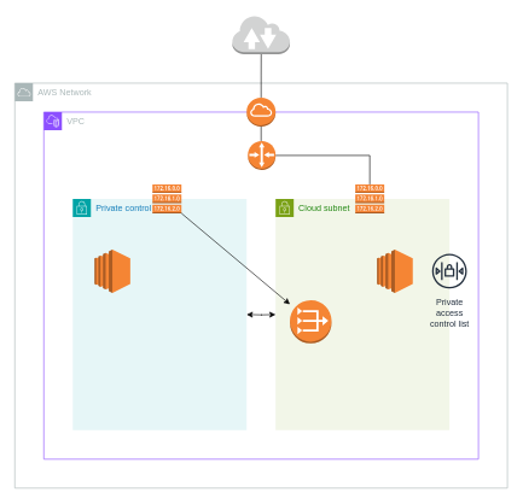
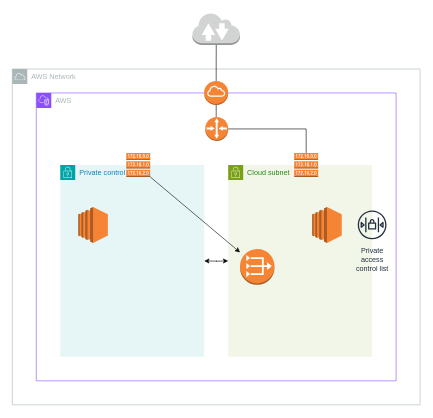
  <mxCell id="0" />
  <mxCell id="1" parent="0" />
  <mxCell id="2" value="Cloud subnet" style="points=[[0,0],[0.25,0],[0.5,0],[0.75,0],[1,0],[1,0.25],[1,0.5],[1,0.75],[1,1],[0.75,1],[0.5,1],[0.25,1],[0,1],[0,0.75],[0,0.5],[0,0.25]];outlineConnect=0;gradientColor=none;html=1;whiteSpace=wrap;fontSize=12;fontStyle=0;container=1;pointerEvents=0;collapsible=0;recursiveResize=0;shape=mxgraph.aws4.group;grIcon=mxgraph.aws4.group_security_group;grStroke=0;strokeColor=#7AA116;fillColor=#F2F6E8;verticalAlign=top;align=left;spacingLeft=30;fontColor=#248814;dashed=0;" parent="1" vertex="1"><mxGeometry x="380" y="274" width="240" height="320" as="geometry" /></mxCell>
  <mxCell id="3" value="AWS Network" style="sketch=0;outlineConnect=0;gradientColor=none;html=1;whiteSpace=wrap;fontSize=12;fontStyle=0;shape=mxgraph.aws4.group;grIcon=mxgraph.aws4.group_aws_cloud;strokeColor=#AAB7B8;fillColor=none;verticalAlign=top;align=left;spacingLeft=30;fontColor=#AAB7B8;dashed=0;movable=0;resizable=0;rotatable=0;deletable=0;editable=0;locked=1;connectable=0;" parent="1" vertex="1"><mxGeometry x="20" y="114" width="680" height="560" as="geometry" /></mxCell>
- <mxCell id="4" value="VPC" style="points=[[0,0],[0.25,0],[0.5,0],[0.75,0],[1,0],[1,0.25],[1,0.5],[1,0.75],[1,1],[0.75,1],[0.5,1],[0.25,1],[0,1],[0,0.75],[0,0.5],[0,0.25]];outlineConnect=0;gradientColor=none;html=1;whiteSpace=wrap;fontSize=12;fontStyle=0;container=1;pointerEvents=0;collapsible=0;recursiveResize=0;shape=mxgraph.aws4.group;grIcon=mxgraph.aws4.group_vpc2;strokeColor=#8C4FFF;fillColor=none;verticalAlign=top;align=left;spacingLeft=30;fontColor=#AAB7B8;dashed=0;movable=0;resizable=0;rotatable=0;deletable=0;editable=0;locked=1;connectable=0;" parent="1" vertex="1"><mxGeometry x="60" y="154" width="600" height="480" as="geometry" /></mxCell>
+ <mxCell id="4" value="AWS" style="points=[[0,0],[0.25,0],[0.5,0],[0.75,0],[1,0],[1,0.25],[1,0.5],[1,0.75],[1,1],[0.75,1],[0.5,1],[0.25,1],[0,1],[0,0.75],[0,0.5],[0,0.25]];outlineConnect=0;gradientColor=none;html=1;whiteSpace=wrap;fontSize=12;fontStyle=0;container=1;pointerEvents=0;collapsible=0;recursiveResize=0;shape=mxgraph.aws4.group;grIcon=mxgraph.aws4.group_vpc2;strokeColor=#8C4FFF;fillColor=none;verticalAlign=top;align=left;spacingLeft=30;fontColor=#AAB7B8;dashed=0;movable=0;resizable=0;rotatable=0;deletable=0;editable=0;locked=1;connectable=0;" parent="1" vertex="1"><mxGeometry x="60" y="154" width="600" height="480" as="geometry" /></mxCell>
  <mxCell id="5" value="Private control" style="points=[[0,0],[0.25,0],[0.5,0],[0.75,0],[1,0],[1,0.25],[1,0.5],[1,0.75],[1,1],[0.75,1],[0.5,1],[0.25,1],[0,1],[0,0.75],[0,0.5],[0,0.25]];outlineConnect=0;gradientColor=none;html=1;whiteSpace=wrap;fontSize=12;fontStyle=0;container=1;pointerEvents=0;collapsible=0;recursiveResize=0;shape=mxgraph.aws4.group;grIcon=mxgraph.aws4.group_security_group;grStroke=0;strokeColor=#00A4A6;fillColor=#E6F6F7;verticalAlign=top;align=left;spacingLeft=30;fontColor=#147EBA;dashed=0;" parent="1" vertex="1"><mxGeometry x="100" y="274" width="240" height="320" as="geometry" /></mxCell>
  <mxCell id="6" value="" style="outlineConnect=0;dashed=0;verticalLabelPosition=bottom;verticalAlign=top;align=center;html=1;shape=mxgraph.aws3.route_table;fillColor=#F58536;gradientColor=none;" parent="5" vertex="1"><mxGeometry x="110" y="-20" width="40" height="40" as="geometry" /></mxCell>
  <mxCell id="7" value="" style="edgeStyle=orthogonalEdgeStyle;rounded=0;orthogonalLoop=1;jettySize=auto;html=1;endArrow=none;endFill=0;" parent="1" source="9" target="12" edge="1"><mxGeometry relative="1" as="geometry" /></mxCell>
  <mxCell id="8" style="edgeStyle=orthogonalEdgeStyle;rounded=0;orthogonalLoop=1;jettySize=auto;html=1;endArrow=none;endFill=0;" parent="1" source="9" target="13" edge="1"><mxGeometry relative="1" as="geometry" /></mxCell>
  <mxCell id="9" value="" style="outlineConnect=0;dashed=0;verticalLabelPosition=bottom;verticalAlign=top;align=center;html=1;shape=mxgraph.aws3.internet_gateway;fillColor=#F58534;gradientColor=none;" parent="1" vertex="1"><mxGeometry x="340" y="134" width="40" height="40" as="geometry" /></mxCell>
  <mxCell id="10" value="" style="outlineConnect=0;dashed=0;verticalLabelPosition=bottom;verticalAlign=top;align=center;html=1;shape=mxgraph.aws3.route_table;fillColor=#F58536;gradientColor=none;" parent="1" vertex="1"><mxGeometry x="490" y="254" width="40" height="40" as="geometry" /></mxCell>
  <mxCell id="11" value="" style="edgeStyle=orthogonalEdgeStyle;rounded=0;orthogonalLoop=1;jettySize=auto;html=1;endArrow=none;endFill=0;" parent="1" source="12" target="10" edge="1"><mxGeometry relative="1" as="geometry" /></mxCell>
  <mxCell id="12" value="" style="outlineConnect=0;dashed=0;verticalLabelPosition=bottom;verticalAlign=top;align=center;html=1;shape=mxgraph.aws3.router;fillColor=#F58534;gradientColor=none;" parent="1" vertex="1"><mxGeometry x="341.67" y="194" width="38.33" height="40" as="geometry" /></mxCell>
  <mxCell id="13" value="" style="outlineConnect=0;dashed=0;verticalLabelPosition=bottom;verticalAlign=top;align=center;html=1;shape=mxgraph.aws3.internet_2;fillColor=#D2D3D3;gradientColor=none;" parent="1" vertex="1"><mxGeometry x="320.25" y="20" width="79.5" height="54" as="geometry" /></mxCell>
  <mxCell id="14" value="" style="outlineConnect=0;dashed=0;verticalLabelPosition=bottom;verticalAlign=top;align=center;html=1;shape=mxgraph.aws3.ec2;fillColor=#F58534;gradientColor=none;" parent="1" vertex="1"><mxGeometry x="520" y="344" width="49.35" height="60" as="geometry" /></mxCell>
  <mxCell id="15" value="" style="outlineConnect=0;dashed=0;verticalLabelPosition=bottom;verticalAlign=top;align=center;html=1;shape=mxgraph.aws3.ec2;fillColor=#F58534;gradientColor=none;" parent="1" vertex="1"><mxGeometry x="130" y="344" width="49.35" height="60" as="geometry" /></mxCell>
  <mxCell id="16" value="" style="outlineConnect=0;dashed=0;verticalLabelPosition=bottom;verticalAlign=top;align=center;html=1;shape=mxgraph.aws3.vpc_nat_gateway;fillColor=#F58534;gradientColor=none;" parent="1" vertex="1"><mxGeometry x="399.75" y="414" width="57.5" height="60" as="geometry" /></mxCell>
  <mxCell id="17" value="" style="edgeStyle=none;html=1;exitX=1;exitY=1;exitDx=0;exitDy=0;exitPerimeter=0;" parent="1" target="16" edge="1"><mxGeometry relative="1" as="geometry"><mxPoint x="330" y="274" as="targetPoint" /><mxPoint x="250" y="294" as="sourcePoint" /></mxGeometry></mxCell>
  <mxCell id="18" value="" style="edgeStyle=orthogonalEdgeStyle;rounded=0;orthogonalLoop=1;jettySize=auto;html=1;startArrow=classic;startFill=1;" parent="1" edge="1"><mxGeometry relative="1" as="geometry"><mxPoint x="340" y="434" as="targetPoint" /><mxPoint x="380" y="434" as="sourcePoint" /></mxGeometry></mxCell>
  <mxCell id="19" value="Private&#10;access&#10;control list" style="sketch=0;outlineConnect=0;fontColor=#232F3E;gradientColor=none;strokeColor=#232F3E;fillColor=none;dashed=0;verticalLabelPosition=bottom;verticalAlign=top;align=center;html=1;fontSize=12;fontStyle=0;aspect=fixed;shape=mxgraph.aws4.resourceIcon;resIcon=mxgraph.aws4.network_access_control_list;" vertex="1" parent="1"><mxGeometry x="590" y="344" width="60" height="60" as="geometry" /></mxCell>
